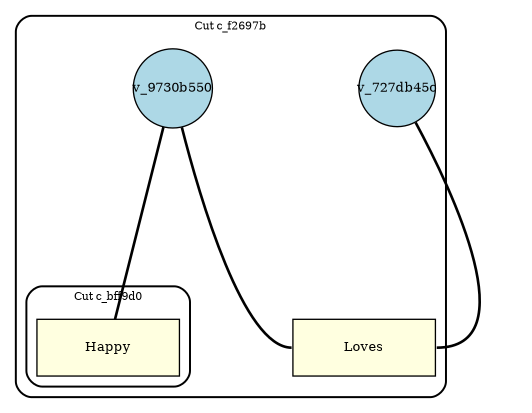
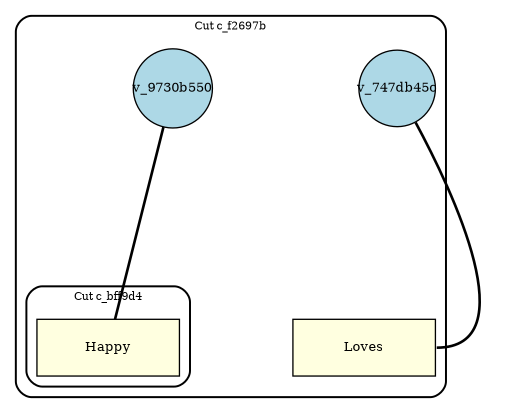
  graph {
    clusterrank=local
    compound=true
    concentrate=false
    newrank=true
    nodesep=1.2
    rankdir=TB
    ranksep=1.0
    splines=true
    node [fillcolor=lightyellow fixedsize=true fontsize=10 margin=0.2 shape=box style=filled]
    edge [arrowhead=none fontsize=9 labelangle=0 labeldistance=1.5 minlen=2.5 penwidth=2 style=bold weight=1.0]
    n1 [height=0.60 label=Happy width=1.50]
    v_9730b550 [fillcolor=lightblue height=0.65 shape=circle width=0.84]
-   v_727db45c [fillcolor=lightblue height=0.65 shape=circle width=0.80]
+   v_727db45c [fillcolor=lightblue height=0.65 shape=circle width=0.80 label=v_747db45c]
    n4 [height=0.60 label=Loves width=1.50]
    subgraph cluster_1 {
      color=black
      fontsize=8
      label="Cut c_f2697b"
      labelloc=top
      penwidth=1.5
      style=rounded
      v_9730b550
      v_727db45c
      n4
      subgraph cluster_2 {
        color=black
        fontsize=8
-       label="Cut c_bff9d0"
+       label="Cut c_bff9d4"
        labelloc=top
        penwidth=1.5
        style=rounded
        n1
      }
    }
    v_9730b550 -- n1
-   v_9730b550 -- n4 [headport=w]
    v_727db45c -- n4 [headport=e]
  }
